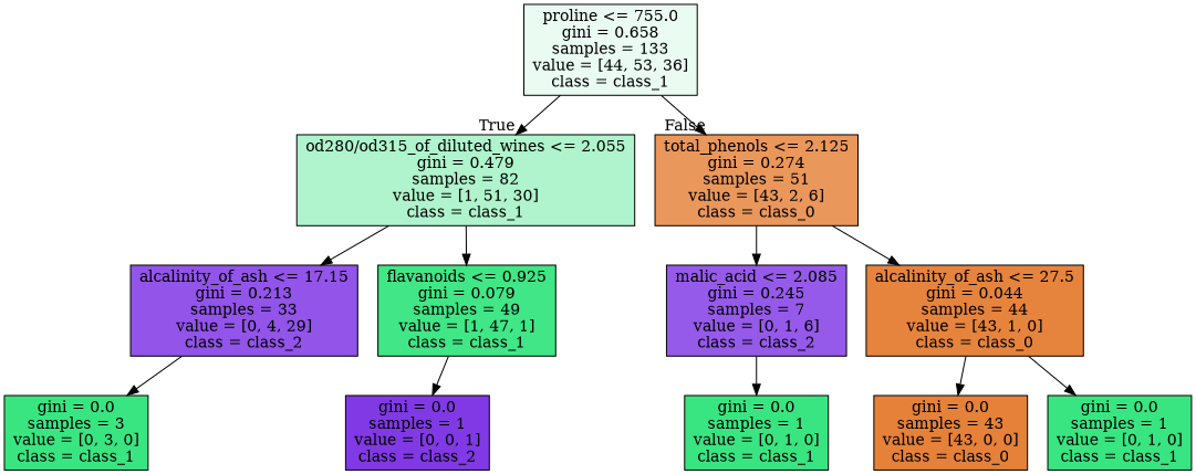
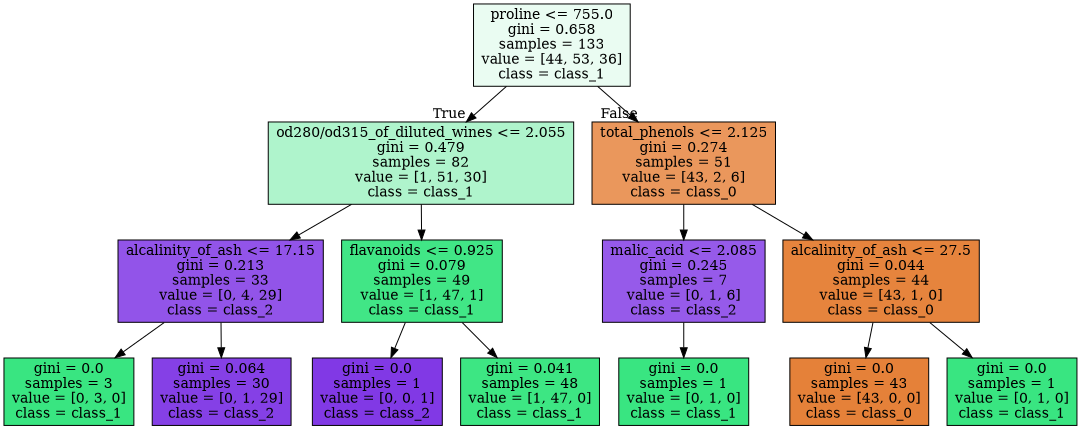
  digraph {
    node [color=black fillcolor="#39e581ff" shape=box style=filled]
    n1 [fillcolor="#39e5811a" label="proline <= 755.0\ngini = 0.658\nsamples = 133\nvalue = [44, 53, 36]\nclass = class_1"]
    n2 [fillcolor="#39e58167" label="od280/od315_of_diluted_wines <= 2.055\ngini = 0.479\nsamples = 82\nvalue = [1, 51, 30]\nclass = class_1"]
    n3 [fillcolor="#e58139d2" label="total_phenols <= 2.125\ngini = 0.274\nsamples = 51\nvalue = [43, 2, 6]\nclass = class_0"]
    n4 [fillcolor="#8139e5dc" label="alcalinity_of_ash <= 17.15\ngini = 0.213\nsamples = 33\nvalue = [0, 4, 29]\nclass = class_2"]
    n5 [fillcolor="#39e581f4" label="flavanoids <= 0.925\ngini = 0.079\nsamples = 49\nvalue = [1, 47, 1]\nclass = class_1"]
    n6 [fillcolor="#8139e5d4" label="malic_acid <= 2.085\ngini = 0.245\nsamples = 7\nvalue = [0, 1, 6]\nclass = class_2"]
    n7 [fillcolor="#e58139f9" label="alcalinity_of_ash <= 27.5\ngini = 0.044\nsamples = 44\nvalue = [43, 1, 0]\nclass = class_0"]
    n8 [label="gini = 0.0\nsamples = 3\nvalue = [0, 3, 0]\nclass = class_1"]
+   n9 [fillcolor="#8139e5f6" label="gini = 0.064\nsamples = 30\nvalue = [0, 1, 29]\nclass = class_2"]
    n10 [fillcolor="#8139e5ff" label="gini = 0.0\nsamples = 1\nvalue = [0, 0, 1]\nclass = class_2"]
+   n11 [fillcolor="#39e581fa" label="gini = 0.041\nsamples = 48\nvalue = [1, 47, 0]\nclass = class_1"]
    n12 [label="gini = 0.0\nsamples = 1\nvalue = [0, 1, 0]\nclass = class_1"]
    n13 [fillcolor="#e58139ff" label="gini = 0.0\nsamples = 43\nvalue = [43, 0, 0]\nclass = class_0"]
    n14 [label="gini = 0.0\nsamples = 1\nvalue = [0, 1, 0]\nclass = class_1"]
    n1 -> n2 [headlabel=True labelangle=45 labeldistance=2.5]
    n1 -> n3 [headlabel=False labelangle=-45 labeldistance=2.5]
    n2 -> n4
    n2 -> n5
    n3 -> n6
    n3 -> n7
    n4 -> n8
+   n4 -> n9
    n5 -> n10
+   n5 -> n11
    n6 -> n12
    n7 -> n13
    n7 -> n14
  }
